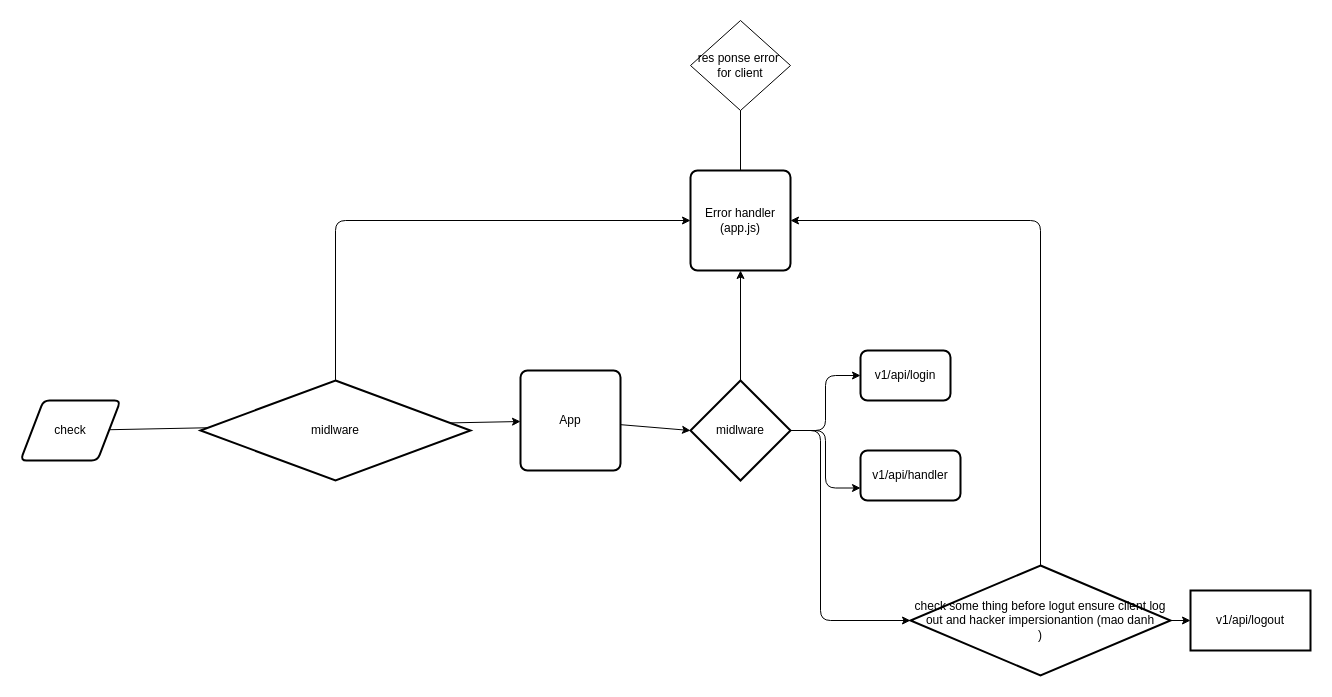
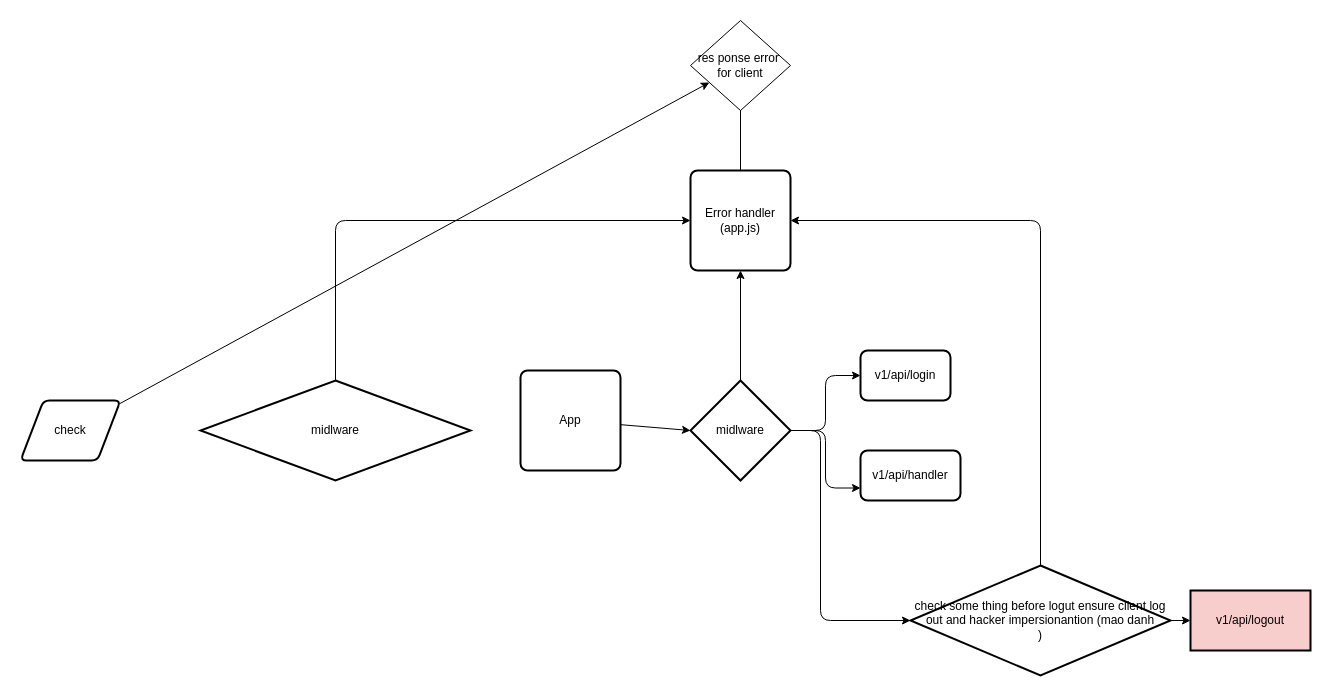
  <mxCell id="0" />
  <mxCell id="1" parent="0" />
  <mxCell id="2" style="edgeStyle=none;html=1;entryX=0;entryY=0.5;entryDx=0;entryDy=0;entryPerimeter=0;" parent="1" source="3" target="10" edge="1"><mxGeometry relative="1" as="geometry" /></mxCell>
  <mxCell id="3" value="App" style="rounded=1;whiteSpace=wrap;html=1;absoluteArcSize=1;arcSize=14;strokeWidth=2;" parent="1" vertex="1"><mxGeometry x="520" y="370" width="100" height="100" as="geometry" /></mxCell>
  <mxCell id="4" value="v1/api/login" style="rounded=1;whiteSpace=wrap;html=1;absoluteArcSize=1;arcSize=14;strokeWidth=2;" parent="1" vertex="1"><mxGeometry x="860" y="350" width="90" height="50" as="geometry" /></mxCell>
  <mxCell id="5" value="v1/api/handler" style="rounded=1;whiteSpace=wrap;html=1;absoluteArcSize=1;arcSize=14;strokeWidth=2;" parent="1" vertex="1"><mxGeometry x="860" y="450" width="100" height="50" as="geometry" /></mxCell>
  <mxCell id="6" style="edgeStyle=none;html=1;" parent="1" source="10" edge="1"><mxGeometry relative="1" as="geometry"><mxPoint x="740" y="270" as="targetPoint" /></mxGeometry></mxCell>
  <mxCell id="7" style="edgeStyle=orthogonalEdgeStyle;html=1;entryX=0;entryY=0.5;entryDx=0;entryDy=0;elbow=vertical;" parent="1" source="10" target="4" edge="1"><mxGeometry relative="1" as="geometry" /></mxCell>
  <mxCell id="8" style="edgeStyle=orthogonalEdgeStyle;html=1;entryX=0;entryY=0.75;entryDx=0;entryDy=0;elbow=vertical;" parent="1" source="10" target="5" edge="1"><mxGeometry relative="1" as="geometry" /></mxCell>
  <mxCell id="9" style="edgeStyle=orthogonalEdgeStyle;html=1;exitX=1;exitY=0.5;exitDx=0;exitDy=0;exitPerimeter=0;entryX=0;entryY=0.5;entryDx=0;entryDy=0;entryPerimeter=0;" parent="1" source="10" target="20" edge="1"><mxGeometry relative="1" as="geometry"><Array as="points"><mxPoint x="820" y="430" /><mxPoint x="820" y="620" /></Array></mxGeometry></mxCell>
  <mxCell id="10" value="midlware" style="strokeWidth=2;html=1;shape=mxgraph.flowchart.decision;whiteSpace=wrap;" parent="1" vertex="1"><mxGeometry x="690" y="380" width="100" height="100" as="geometry" /></mxCell>
  <mxCell id="11" value="" style="edgeStyle=none;html=1;" parent="1" source="12" edge="1"><mxGeometry relative="1" as="geometry"><mxPoint x="740" y="80" as="targetPoint" /></mxGeometry></mxCell>
  <mxCell id="12" value="Error handler&lt;br&gt;(app.js)" style="rounded=1;whiteSpace=wrap;html=1;absoluteArcSize=1;arcSize=14;strokeWidth=2;" parent="1" vertex="1"><mxGeometry x="690" y="170" width="100" height="100" as="geometry" /></mxCell>
  <mxCell id="13" value="res ponse error&amp;nbsp; for client&lt;br&gt;" style="rhombus;whiteSpace=wrap;html=1;" parent="1" vertex="1"><mxGeometry x="690" y="20" width="100" height="90" as="geometry" /></mxCell>
- <mxCell id="14" style="edgeStyle=none;html=1;" parent="1" source="15" target="3" edge="1"><mxGeometry relative="1" as="geometry" /></mxCell>
+ <mxCell id="14" style="edgeStyle=none;html=1;" parent="1" source="15" target="13" edge="1"><mxGeometry relative="1" as="geometry" /></mxCell>
  <mxCell id="15" value="check" style="shape=parallelogram;html=1;strokeWidth=2;perimeter=parallelogramPerimeter;whiteSpace=wrap;rounded=1;arcSize=12;size=0.23;" parent="1" vertex="1"><mxGeometry x="20" y="400" width="100" height="60" as="geometry" /></mxCell>
  <mxCell id="16" style="edgeStyle=orthogonalEdgeStyle;html=1;exitX=0.5;exitY=0;exitDx=0;exitDy=0;exitPerimeter=0;entryX=0;entryY=0.5;entryDx=0;entryDy=0;elbow=vertical;" parent="1" source="17" target="12" edge="1"><mxGeometry relative="1" as="geometry" /></mxCell>
  <mxCell id="17" value="midlware" style="strokeWidth=2;html=1;shape=mxgraph.flowchart.decision;whiteSpace=wrap;" parent="1" vertex="1"><mxGeometry x="200" y="380" width="270" height="100" as="geometry" /></mxCell>
  <mxCell id="18" style="edgeStyle=orthogonalEdgeStyle;html=1;entryX=0;entryY=0.5;entryDx=0;entryDy=0;" parent="1" source="20" target="21" edge="1"><mxGeometry relative="1" as="geometry" /></mxCell>
  <mxCell id="19" style="edgeStyle=orthogonalEdgeStyle;html=1;entryX=1;entryY=0.5;entryDx=0;entryDy=0;exitX=0.5;exitY=0;exitDx=0;exitDy=0;exitPerimeter=0;" parent="1" source="20" target="12" edge="1"><mxGeometry relative="1" as="geometry"><mxPoint x="935" y="570" as="sourcePoint" /><Array as="points"><mxPoint x="1040" y="220" /></Array></mxGeometry></mxCell>
  <mxCell id="20" value="check some thing before logut ensure client log out and hacker impersionantion (mao danh&lt;br&gt;)" style="strokeWidth=2;html=1;shape=mxgraph.flowchart.decision;whiteSpace=wrap;" parent="1" vertex="1"><mxGeometry x="910" y="565" width="260" height="110" as="geometry" /></mxCell>
- <mxCell id="21" value="v1/api/logout" style="whiteSpace=wrap;html=1;strokeWidth=2;" parent="1" vertex="1"><mxGeometry x="1190" y="590" width="120" height="60" as="geometry" /></mxCell>
+ <mxCell id="21" value="v1/api/logout" style="whiteSpace=wrap;html=1;strokeWidth=2;fillColor=#f8cecc;" parent="1" vertex="1"><mxGeometry x="1190" y="590" width="120" height="60" as="geometry" /></mxCell>
